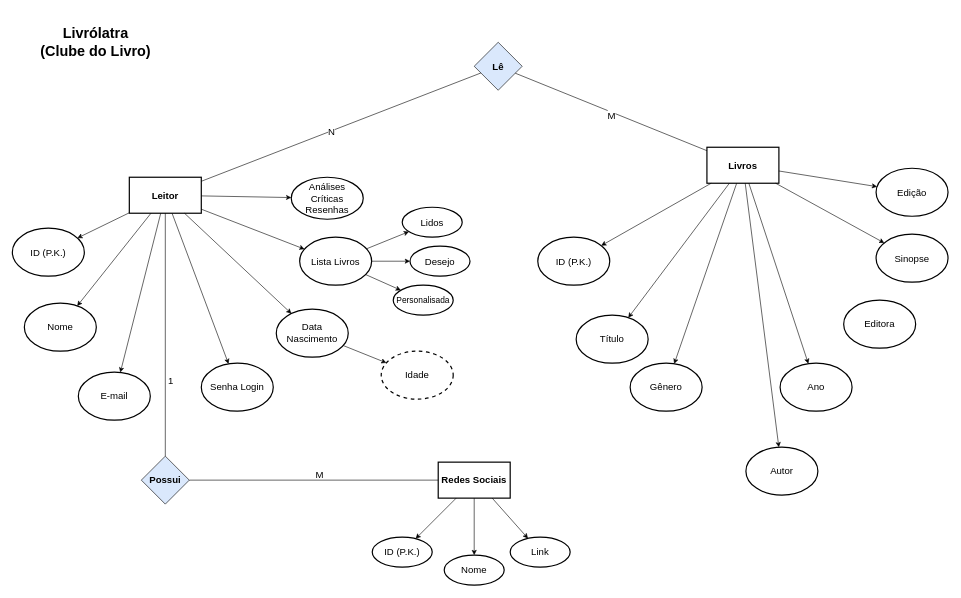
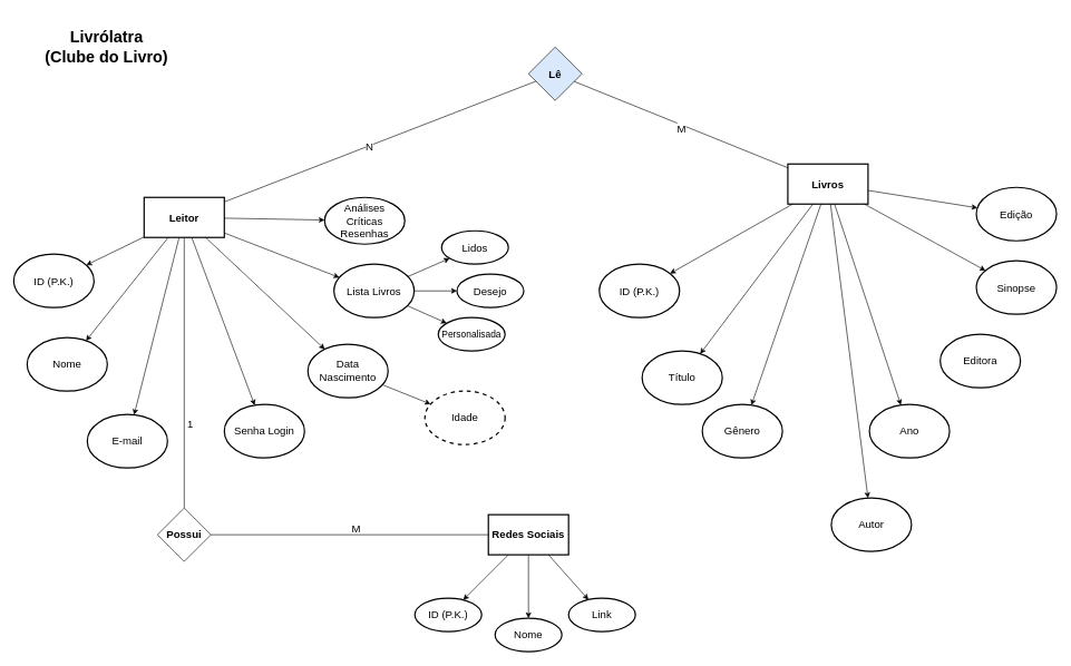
  <mxCell id="0" />
  <mxCell id="1" parent="0" />
  <mxCell id="2" value="&lt;b&gt;&lt;font style=&quot;font-size: 24px;&quot;&gt;Livrólatra (Clube do Livro)&lt;/font&gt;&lt;/b&gt;" style="text;html=1;strokeColor=none;fillColor=none;align=center;verticalAlign=middle;whiteSpace=wrap;rounded=0;" parent="1" vertex="1"><mxGeometry x="64" y="20" width="190" height="100" as="geometry" /></mxCell>
  <mxCell id="3" value="&lt;span style=&quot;font-size: 16px;&quot;&gt;ID (P.K.)&lt;/span&gt;" style="ellipse;whiteSpace=wrap;html=1;strokeColor=default;strokeWidth=2;fillColor=none;rounded=0;" parent="1" vertex="1"><mxGeometry x="20" y="380" width="120" height="80" as="geometry" /></mxCell>
  <mxCell id="4" value="&lt;span style=&quot;font-size: 16px;&quot;&gt;Nome&lt;/span&gt;" style="ellipse;whiteSpace=wrap;html=1;strokeColor=default;strokeWidth=2;fillColor=none;rounded=0;" parent="1" vertex="1"><mxGeometry x="40" y="505" width="120" height="80" as="geometry" /></mxCell>
  <mxCell id="5" value="&lt;span style=&quot;font-size: 16px;&quot;&gt;Data Nascimento&lt;br&gt;&lt;/span&gt;" style="ellipse;whiteSpace=wrap;html=1;strokeColor=default;strokeWidth=2;fillColor=none;rounded=0;" parent="1" vertex="1"><mxGeometry x="460" y="515" width="120" height="80" as="geometry" /></mxCell>
  <mxCell id="6" value="&lt;span style=&quot;font-size: 16px;&quot;&gt;E-mail&lt;/span&gt;" style="ellipse;whiteSpace=wrap;html=1;strokeColor=default;strokeWidth=2;fillColor=none;rounded=0;" parent="1" vertex="1"><mxGeometry x="130" y="620" width="120" height="80" as="geometry" /></mxCell>
  <mxCell id="7" value="&lt;span style=&quot;font-size: 16px;&quot;&gt;Senha Login&lt;/span&gt;" style="ellipse;whiteSpace=wrap;html=1;strokeColor=default;strokeWidth=2;fillColor=none;rounded=0;" parent="1" vertex="1"><mxGeometry x="335" y="605" width="120" height="80" as="geometry" /></mxCell>
  <mxCell id="8" value="&lt;span style=&quot;font-size: 16px;&quot;&gt;Idade&lt;br&gt;&lt;/span&gt;" style="ellipse;whiteSpace=wrap;html=1;strokeColor=default;strokeWidth=2;fillColor=none;dashed=1;rounded=0;" parent="1" vertex="1"><mxGeometry x="635" y="585" width="120" height="80" as="geometry" /></mxCell>
  <mxCell id="9" value="&lt;span style=&quot;font-size: 16px;&quot;&gt;ID (P.K.)&lt;br&gt;&lt;/span&gt;" style="ellipse;whiteSpace=wrap;html=1;strokeColor=default;strokeWidth=2;fillColor=none;rounded=0;" parent="1" vertex="1"><mxGeometry x="620" y="895" width="100" height="50" as="geometry" /></mxCell>
  <mxCell id="10" value="&lt;span style=&quot;font-size: 16px;&quot;&gt;Nome&lt;br&gt;&lt;/span&gt;" style="ellipse;whiteSpace=wrap;html=1;strokeColor=default;strokeWidth=2;fillColor=none;rounded=0;" parent="1" vertex="1"><mxGeometry x="740" y="925" width="100" height="50" as="geometry" /></mxCell>
  <mxCell id="11" value="&lt;span style=&quot;font-size: 16px;&quot;&gt;Link&lt;br&gt;&lt;/span&gt;" style="ellipse;whiteSpace=wrap;html=1;strokeColor=default;strokeWidth=2;fillColor=none;rounded=0;" parent="1" vertex="1"><mxGeometry x="850" y="895" width="100" height="50" as="geometry" /></mxCell>
  <mxCell id="12" value="&lt;b&gt;&lt;font style=&quot;font-size: 16px;&quot;&gt;Leitor&lt;/font&gt;&lt;/b&gt;" style="rounded=0;whiteSpace=wrap;html=1;fillColor=none;strokeWidth=2;" parent="1" vertex="1"><mxGeometry x="215" y="295" width="120" height="60" as="geometry" /></mxCell>
  <mxCell id="13" value="&lt;b&gt;&lt;font style=&quot;font-size: 16px;&quot;&gt;Livros&lt;/font&gt;&lt;/b&gt;" style="rounded=0;whiteSpace=wrap;html=1;fillColor=none;strokeWidth=2;" parent="1" vertex="1"><mxGeometry x="1178" y="245" width="120" height="60" as="geometry" /></mxCell>
  <mxCell id="14" value="&lt;span style=&quot;font-size: 16px;&quot;&gt;ID (P.K.)&lt;/span&gt;" style="ellipse;whiteSpace=wrap;html=1;strokeColor=default;strokeWidth=2;fillColor=none;rounded=0;" parent="1" vertex="1"><mxGeometry x="896" y="395" width="120" height="80" as="geometry" /></mxCell>
  <mxCell id="15" value="&lt;span style=&quot;font-size: 16px;&quot;&gt;Título&lt;/span&gt;" style="ellipse;whiteSpace=wrap;html=1;strokeColor=default;strokeWidth=2;fillColor=none;rounded=0;" parent="1" vertex="1"><mxGeometry x="960" y="525" width="120" height="80" as="geometry" /></mxCell>
  <mxCell id="16" value="&lt;span style=&quot;font-size: 16px;&quot;&gt;Autor&lt;/span&gt;" style="ellipse;whiteSpace=wrap;html=1;strokeColor=default;strokeWidth=2;fillColor=none;rounded=0;" parent="1" vertex="1"><mxGeometry x="1243" y="745" width="120" height="80" as="geometry" /></mxCell>
  <mxCell id="17" value="&lt;span style=&quot;font-size: 16px;&quot;&gt;Ano&lt;/span&gt;" style="ellipse;whiteSpace=wrap;html=1;strokeColor=default;strokeWidth=2;fillColor=none;rounded=0;" parent="1" vertex="1"><mxGeometry x="1300" y="605" width="120" height="80" as="geometry" /></mxCell>
  <mxCell id="18" value="&lt;span style=&quot;font-size: 16px;&quot;&gt;Editora&lt;/span&gt;" style="ellipse;whiteSpace=wrap;html=1;strokeColor=default;strokeWidth=2;fillColor=none;rounded=0;" parent="1" vertex="1"><mxGeometry x="1406" y="500" width="120" height="80" as="geometry" /></mxCell>
  <mxCell id="19" value="&lt;span style=&quot;font-size: 16px;&quot;&gt;Sinopse&lt;/span&gt;" style="ellipse;whiteSpace=wrap;html=1;strokeColor=default;strokeWidth=2;fillColor=none;rounded=0;" parent="1" vertex="1"><mxGeometry x="1460" y="390" width="120" height="80" as="geometry" /></mxCell>
  <mxCell id="20" value="&lt;span style=&quot;font-size: 16px;&quot;&gt;Análises&lt;br&gt;Críticas&lt;br&gt;Resenhas&lt;/span&gt;" style="ellipse;whiteSpace=wrap;html=1;strokeColor=default;strokeWidth=2;fillColor=none;rounded=0;" parent="1" vertex="1"><mxGeometry x="485" y="295" width="120" height="70" as="geometry" /></mxCell>
  <mxCell id="21" value="&lt;span style=&quot;font-size: 16px;&quot;&gt;Lista Livros&lt;/span&gt;" style="ellipse;whiteSpace=wrap;html=1;strokeColor=default;strokeWidth=2;fillColor=none;rounded=0;" parent="1" vertex="1"><mxGeometry x="499" y="395" width="120" height="80" as="geometry" /></mxCell>
  <mxCell id="22" value="&lt;span style=&quot;font-size: 16px;&quot;&gt;Gênero&lt;/span&gt;" style="ellipse;whiteSpace=wrap;html=1;strokeColor=default;strokeWidth=2;fillColor=none;rounded=0;" parent="1" vertex="1"><mxGeometry x="1050" y="605" width="120" height="80" as="geometry" /></mxCell>
  <mxCell id="23" value="&lt;span style=&quot;font-size: 16px;&quot;&gt;Edição&lt;/span&gt;" style="ellipse;whiteSpace=wrap;html=1;strokeColor=default;strokeWidth=2;fillColor=none;rounded=0;" parent="1" vertex="1"><mxGeometry x="1460" y="280" width="120" height="80" as="geometry" /></mxCell>
- <mxCell id="24" value="&lt;span style=&quot;font-size: 16px;&quot;&gt;Lidos&lt;br&gt;&lt;/span&gt;" style="ellipse;whiteSpace=wrap;html=1;strokeColor=default;strokeWidth=2;fillColor=none;rounded=0;" parent="1" vertex="1"><mxGeometry x="670" y="345" width="100" height="50" as="geometry" /></mxCell>
+ <mxCell id="24" value="&lt;span style=&quot;font-size: 16px;&quot;&gt;Lidos&lt;br&gt;&lt;/span&gt;" style="ellipse;whiteSpace=wrap;html=1;strokeColor=default;strokeWidth=2;fillColor=none;rounded=0;" parent="1" vertex="1"><mxGeometry x="660" y="345" width="100" height="50" as="geometry" /></mxCell>
  <mxCell id="25" value="&lt;span style=&quot;font-size: 16px;&quot;&gt;Desejo&lt;br&gt;&lt;/span&gt;" style="ellipse;whiteSpace=wrap;html=1;strokeColor=default;strokeWidth=2;fillColor=none;rounded=0;" parent="1" vertex="1"><mxGeometry x="683" y="410" width="100" height="50" as="geometry" /></mxCell>
  <mxCell id="26" value="&lt;font style=&quot;font-size: 14px;&quot;&gt;Personalisada&lt;/font&gt;" style="ellipse;whiteSpace=wrap;html=1;strokeColor=default;strokeWidth=2;fillColor=none;rounded=0;" parent="1" vertex="1"><mxGeometry x="655" y="475" width="100" height="50" as="geometry" /></mxCell>
  <mxCell id="27" value="" style="endArrow=classic;html=1;rounded=0;" parent="1" source="13" target="14" edge="1"><mxGeometry width="50" height="50" relative="1" as="geometry"><mxPoint x="1176" y="655" as="sourcePoint" /><mxPoint x="1226" y="605" as="targetPoint" /></mxGeometry></mxCell>
  <mxCell id="28" value="" style="endArrow=classic;html=1;rounded=0;" parent="1" source="13" target="15" edge="1"><mxGeometry width="50" height="50" relative="1" as="geometry"><mxPoint x="1195" y="315" as="sourcePoint" /><mxPoint x="1012" y="419" as="targetPoint" /></mxGeometry></mxCell>
  <mxCell id="29" value="" style="endArrow=classic;html=1;rounded=0;" parent="1" source="13" target="22" edge="1"><mxGeometry width="50" height="50" relative="1" as="geometry"><mxPoint x="1205" y="325" as="sourcePoint" /><mxPoint x="1022" y="429" as="targetPoint" /></mxGeometry></mxCell>
  <mxCell id="30" value="" style="endArrow=classic;html=1;rounded=0;" parent="1" source="13" target="16" edge="1"><mxGeometry width="50" height="50" relative="1" as="geometry"><mxPoint x="1215" y="335" as="sourcePoint" /><mxPoint x="1032" y="439" as="targetPoint" /></mxGeometry></mxCell>
  <mxCell id="31" value="" style="endArrow=classic;html=1;rounded=0;" parent="1" source="13" target="17" edge="1"><mxGeometry width="50" height="50" relative="1" as="geometry"><mxPoint x="1225" y="345" as="sourcePoint" /><mxPoint x="1042" y="449" as="targetPoint" /></mxGeometry></mxCell>
  <mxCell id="32" value="" style="endArrow=classic;html=1;rounded=0;" parent="1" source="13" target="19" edge="1"><mxGeometry width="50" height="50" relative="1" as="geometry"><mxPoint x="1245" y="365" as="sourcePoint" /><mxPoint x="1062" y="469" as="targetPoint" /></mxGeometry></mxCell>
  <mxCell id="33" value="" style="endArrow=classic;html=1;rounded=0;" parent="1" source="13" target="23" edge="1"><mxGeometry width="50" height="50" relative="1" as="geometry"><mxPoint x="1255" y="375" as="sourcePoint" /><mxPoint x="1072" y="479" as="targetPoint" /></mxGeometry></mxCell>
  <mxCell id="34" value="" style="endArrow=classic;html=1;rounded=0;exitX=0.25;exitY=1;exitDx=0;exitDy=0;" parent="1" source="53" target="9" edge="1"><mxGeometry width="50" height="50" relative="1" as="geometry"><mxPoint x="515" y="930" as="sourcePoint" /><mxPoint x="332" y="1034" as="targetPoint" /></mxGeometry></mxCell>
  <mxCell id="35" value="" style="endArrow=classic;html=1;rounded=0;exitX=0.5;exitY=1;exitDx=0;exitDy=0;" parent="1" source="53" target="10" edge="1"><mxGeometry width="50" height="50" relative="1" as="geometry"><mxPoint x="525" y="940" as="sourcePoint" /><mxPoint x="342" y="1044" as="targetPoint" /></mxGeometry></mxCell>
  <mxCell id="36" value="" style="endArrow=classic;html=1;rounded=0;exitX=0.75;exitY=1;exitDx=0;exitDy=0;" parent="1" source="53" target="11" edge="1"><mxGeometry width="50" height="50" relative="1" as="geometry"><mxPoint x="535" y="950" as="sourcePoint" /><mxPoint x="352" y="1054" as="targetPoint" /></mxGeometry></mxCell>
  <mxCell id="37" value="" style="endArrow=classic;html=1;rounded=0;" parent="1" source="5" target="8" edge="1"><mxGeometry width="50" height="50" relative="1" as="geometry"><mxPoint x="575" y="955" as="sourcePoint" /><mxPoint x="690" y="715" as="targetPoint" /></mxGeometry></mxCell>
  <mxCell id="38" value="" style="endArrow=classic;html=1;rounded=0;" parent="1" source="21" target="24" edge="1"><mxGeometry width="50" height="50" relative="1" as="geometry"><mxPoint x="585" y="965" as="sourcePoint" /><mxPoint x="402" y="1069" as="targetPoint" /></mxGeometry></mxCell>
  <mxCell id="39" value="" style="endArrow=classic;html=1;rounded=0;" parent="1" source="21" target="25" edge="1"><mxGeometry width="50" height="50" relative="1" as="geometry"><mxPoint x="595" y="975" as="sourcePoint" /><mxPoint x="412" y="1079" as="targetPoint" /></mxGeometry></mxCell>
  <mxCell id="40" value="" style="endArrow=classic;html=1;rounded=0;" parent="1" source="21" target="26" edge="1"><mxGeometry width="50" height="50" relative="1" as="geometry"><mxPoint x="605" y="985" as="sourcePoint" /><mxPoint x="422" y="1089" as="targetPoint" /></mxGeometry></mxCell>
  <mxCell id="41" value="" style="endArrow=classic;html=1;rounded=0;" parent="1" source="12" target="3" edge="1"><mxGeometry width="50" height="50" relative="1" as="geometry"><mxPoint x="615" y="995" as="sourcePoint" /><mxPoint x="432" y="1099" as="targetPoint" /></mxGeometry></mxCell>
  <mxCell id="42" value="" style="endArrow=classic;html=1;rounded=0;" parent="1" source="12" target="4" edge="1"><mxGeometry width="50" height="50" relative="1" as="geometry"><mxPoint x="625" y="1005" as="sourcePoint" /><mxPoint x="442" y="1109" as="targetPoint" /></mxGeometry></mxCell>
  <mxCell id="43" value="" style="endArrow=classic;html=1;rounded=0;" parent="1" source="12" target="6" edge="1"><mxGeometry width="50" height="50" relative="1" as="geometry"><mxPoint x="635" y="1015" as="sourcePoint" /><mxPoint x="452" y="1119" as="targetPoint" /></mxGeometry></mxCell>
  <mxCell id="44" value="" style="endArrow=classic;html=1;rounded=0;" parent="1" source="12" target="7" edge="1"><mxGeometry width="50" height="50" relative="1" as="geometry"><mxPoint x="655" y="1035" as="sourcePoint" /><mxPoint x="472" y="1139" as="targetPoint" /></mxGeometry></mxCell>
  <mxCell id="45" value="" style="endArrow=classic;html=1;rounded=0;" parent="1" source="12" target="5" edge="1"><mxGeometry width="50" height="50" relative="1" as="geometry"><mxPoint x="665" y="1045" as="sourcePoint" /><mxPoint x="482" y="1149" as="targetPoint" /></mxGeometry></mxCell>
  <mxCell id="46" value="" style="endArrow=classic;html=1;rounded=0;" parent="1" source="12" target="21" edge="1"><mxGeometry width="50" height="50" relative="1" as="geometry"><mxPoint x="675" y="1055" as="sourcePoint" /><mxPoint x="492" y="1159" as="targetPoint" /></mxGeometry></mxCell>
  <mxCell id="47" value="" style="endArrow=classic;html=1;rounded=0;" parent="1" source="12" target="20" edge="1"><mxGeometry width="50" height="50" relative="1" as="geometry"><mxPoint x="685" y="1065" as="sourcePoint" /><mxPoint x="502" y="1169" as="targetPoint" /></mxGeometry></mxCell>
  <mxCell id="48" value="&lt;b&gt;&lt;font style=&quot;font-size: 16px;&quot;&gt;Lê&lt;/font&gt;&lt;/b&gt;" style="rhombus;whiteSpace=wrap;html=1;rounded=0;fillColor=#dae8fc;" parent="1" vertex="1"><mxGeometry x="790" y="70" width="80" height="80" as="geometry" /></mxCell>
  <mxCell id="49" value="" style="endArrow=none;html=1;rounded=0;" parent="1" source="48" target="13" edge="1"><mxGeometry width="50" height="50" relative="1" as="geometry"><mxPoint x="740" y="580" as="sourcePoint" /><mxPoint x="790" y="530" as="targetPoint" /></mxGeometry></mxCell>
  <mxCell id="50" value="&lt;font style=&quot;font-size: 16px;&quot;&gt;M&lt;/font&gt;" style="edgeLabel;html=1;align=center;verticalAlign=middle;resizable=0;points=[];rounded=0;" parent="49" vertex="1" connectable="0"><mxGeometry x="0.015" y="-5" relative="1" as="geometry"><mxPoint as="offset" /></mxGeometry></mxCell>
  <mxCell id="51" value="" style="endArrow=none;html=1;rounded=0;" parent="1" source="12" target="48" edge="1"><mxGeometry width="50" height="50" relative="1" as="geometry"><mxPoint x="740" y="580" as="sourcePoint" /><mxPoint x="790" y="530" as="targetPoint" /></mxGeometry></mxCell>
  <mxCell id="52" value="&lt;font style=&quot;font-size: 16px;&quot;&gt;N&lt;/font&gt;" style="edgeLabel;html=1;align=center;verticalAlign=middle;resizable=0;points=[];rounded=0;" parent="51" vertex="1" connectable="0"><mxGeometry x="-0.077" relative="1" as="geometry"><mxPoint x="1" as="offset" /></mxGeometry></mxCell>
  <mxCell id="53" value="&lt;b&gt;&lt;font style=&quot;font-size: 16px;&quot;&gt;Redes Sociais&lt;br&gt;&lt;/font&gt;&lt;/b&gt;" style="rounded=0;whiteSpace=wrap;html=1;fillColor=none;strokeWidth=2;" vertex="1" parent="1"><mxGeometry x="730" y="770" width="120" height="60" as="geometry" /></mxCell>
- <mxCell id="54" value="&lt;b&gt;&lt;font style=&quot;font-size: 16px;&quot;&gt;Possui&lt;/font&gt;&lt;/b&gt;" style="rhombus;whiteSpace=wrap;html=1;rounded=0;fillColor=#dae8fc;" vertex="1" parent="1"><mxGeometry x="235" y="760" width="80" height="80" as="geometry" /></mxCell>
+ <mxCell id="54" value="&lt;b&gt;&lt;font style=&quot;font-size: 16px;&quot;&gt;Possui&lt;/font&gt;&lt;/b&gt;" style="rhombus;whiteSpace=wrap;html=1;rounded=0;" vertex="1" parent="1"><mxGeometry x="235" y="760" width="80" height="80" as="geometry" /></mxCell>
  <mxCell id="55" value="" style="endArrow=none;html=1;rounded=0;entryX=0.5;entryY=1;entryDx=0;entryDy=0;exitX=0.5;exitY=0;exitDx=0;exitDy=0;" edge="1" parent="1" source="54" target="12"><mxGeometry width="50" height="50" relative="1" as="geometry"><mxPoint x="520" y="670" as="sourcePoint" /><mxPoint x="570" y="620" as="targetPoint" /></mxGeometry></mxCell>
  <mxCell id="56" value="1" style="edgeLabel;html=1;align=left;verticalAlign=middle;resizable=0;points=[];fontSize=16;labelBackgroundColor=none;" vertex="1" connectable="0" parent="55"><mxGeometry x="-0.372" y="-3" relative="1" as="geometry"><mxPoint as="offset" /></mxGeometry></mxCell>
  <mxCell id="57" value="" style="endArrow=none;html=1;rounded=0;entryX=0;entryY=0.5;entryDx=0;entryDy=0;exitX=1;exitY=0.5;exitDx=0;exitDy=0;" edge="1" parent="1" source="54" target="53"><mxGeometry width="50" height="50" relative="1" as="geometry"><mxPoint x="330" y="780" as="sourcePoint" /><mxPoint x="285" y="365" as="targetPoint" /></mxGeometry></mxCell>
  <mxCell id="58" value="&lt;font style=&quot;font-size: 16px;&quot;&gt;M&lt;/font&gt;" style="edgeLabel;html=1;align=left;verticalAlign=middle;resizable=0;points=[];labelBackgroundColor=none;spacingTop=-19;" vertex="1" connectable="0" parent="57"><mxGeometry x="0.008" relative="1" as="geometry"><mxPoint as="offset" /></mxGeometry></mxCell>
